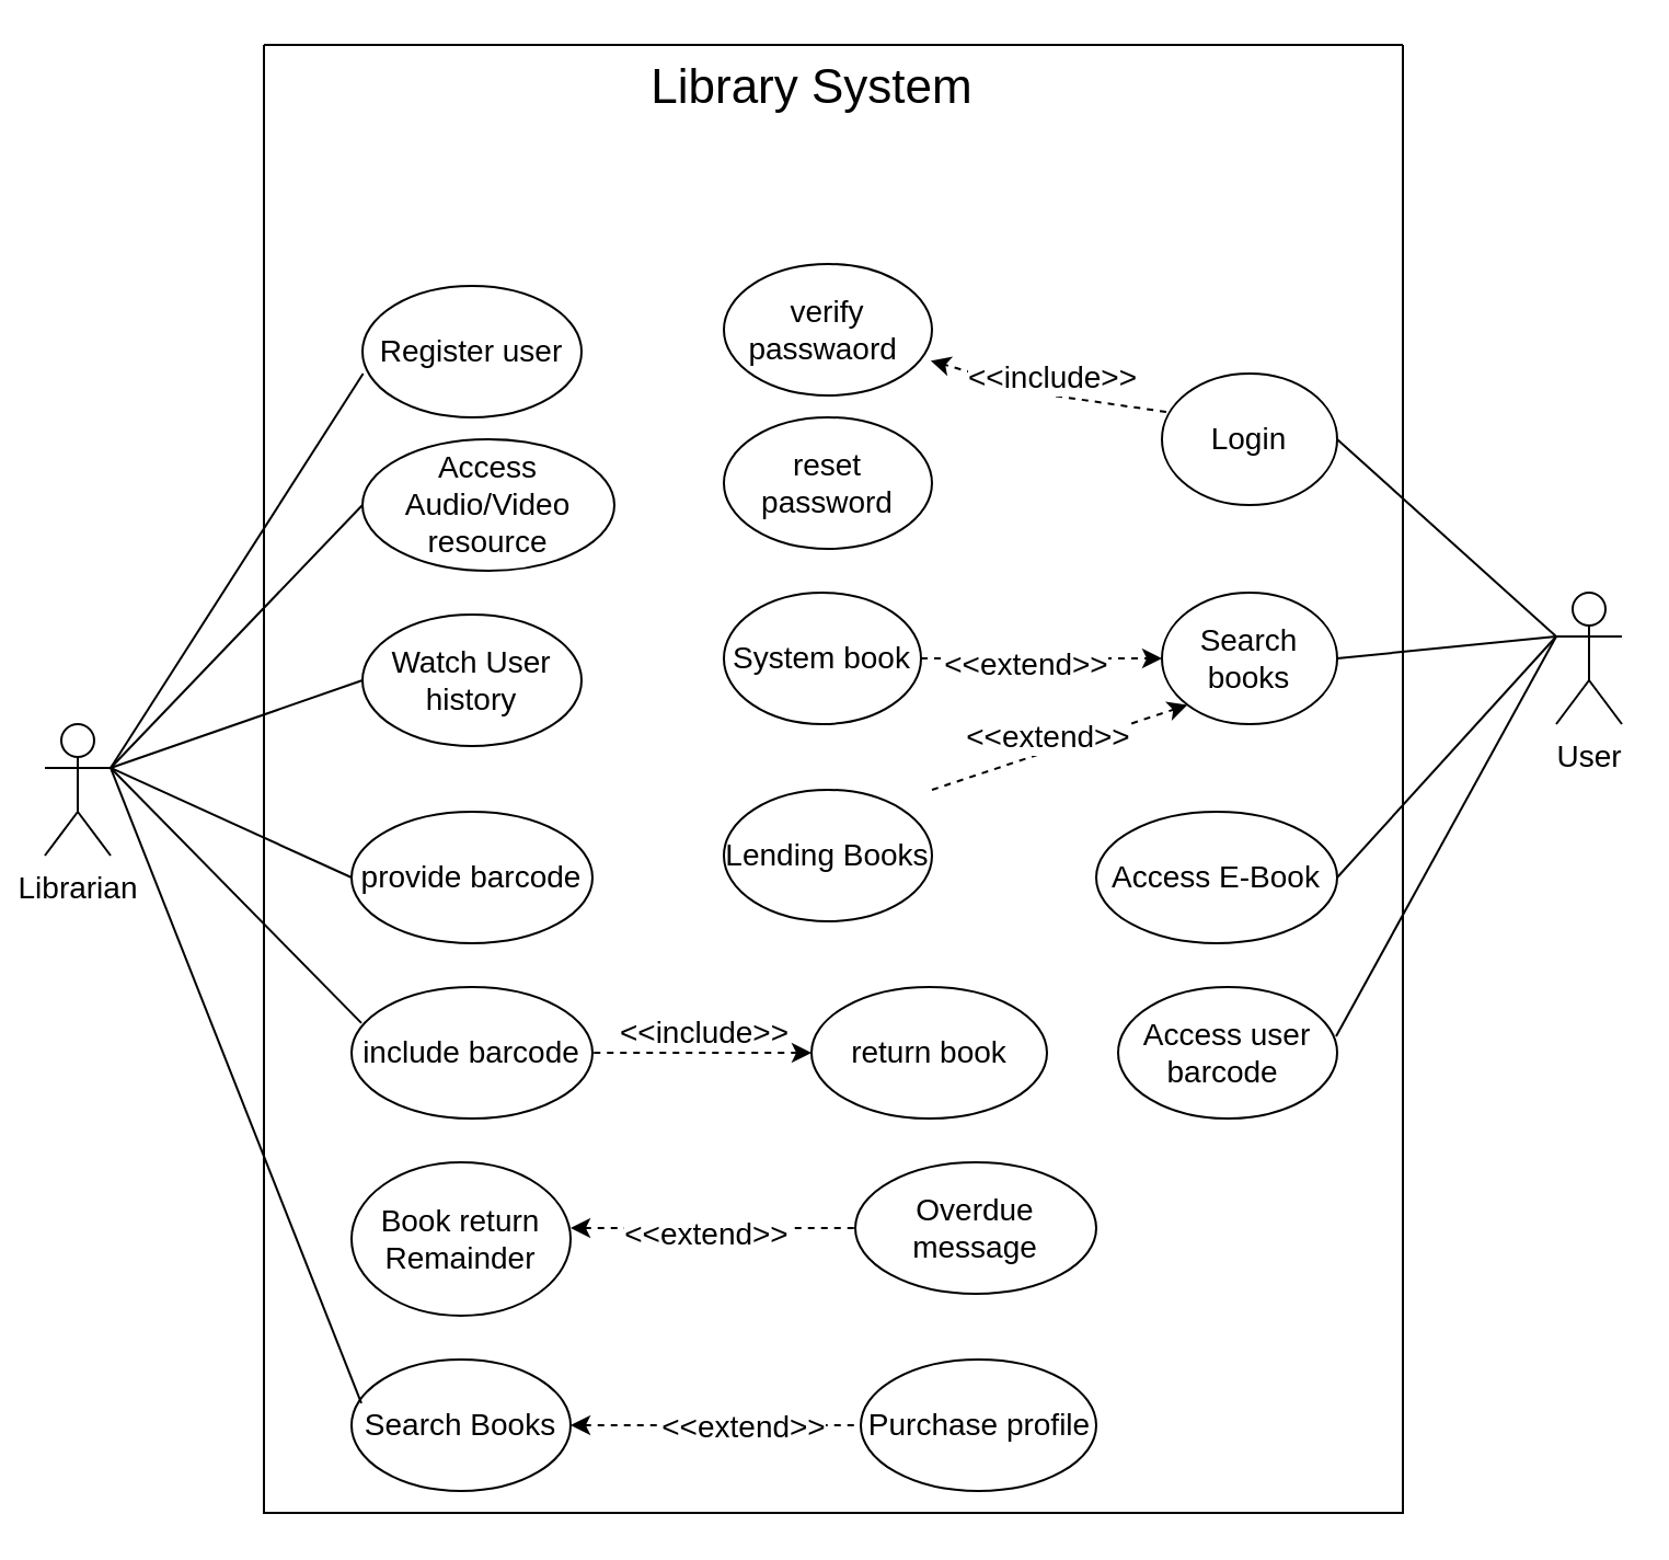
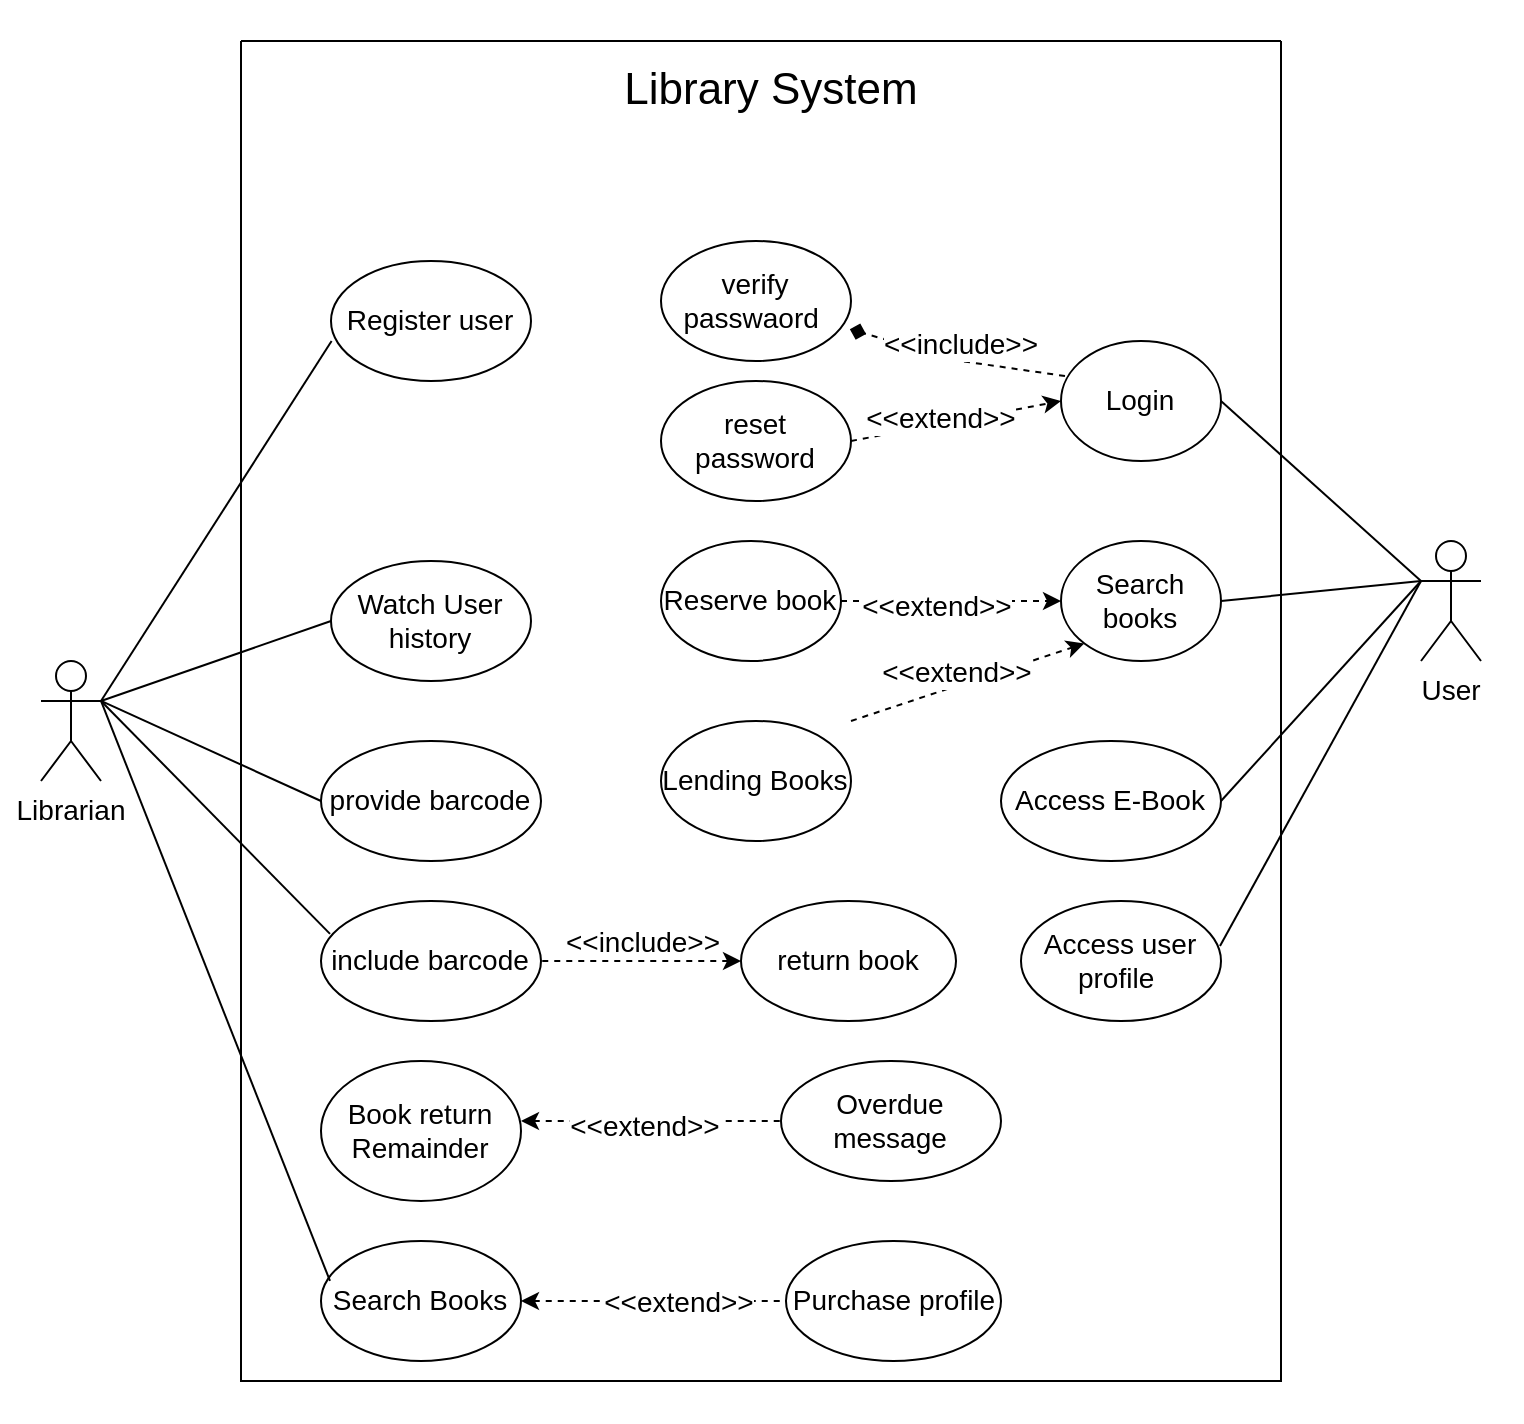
  <mxCell id="0" />
  <mxCell id="1" parent="0" />
  <mxCell id="2" value="" style="swimlane;startSize=0;" vertex="1" parent="1"><mxGeometry x="120" y="20" width="520" height="670" as="geometry"><mxRectangle x="290" y="30" width="50" height="40" as="alternateBounds" /></mxGeometry></mxCell>
  <mxCell id="3" value="Login" style="ellipse;whiteSpace=wrap;html=1;fontSize=14;" vertex="1" parent="2"><mxGeometry x="410" y="150" width="80" height="60" as="geometry" /></mxCell>
  <mxCell id="4" value="verify passwaord&amp;nbsp;" style="ellipse;whiteSpace=wrap;html=1;fontSize=14;" vertex="1" parent="2"><mxGeometry x="210" y="100" width="95" height="60" as="geometry" /></mxCell>
  <mxCell id="5" value="reset password" style="ellipse;whiteSpace=wrap;html=1;fontSize=14;" vertex="1" parent="2"><mxGeometry x="210" y="170" width="95" height="60" as="geometry" /></mxCell>
- <mxCell id="6" value="" style="endArrow=classic;html=1;rounded=0;strokeColor=default;entryX=0.994;entryY=0.736;entryDx=0;entryDy=0;entryPerimeter=0;exitX=0.025;exitY=0.292;exitDx=0;exitDy=0;exitPerimeter=0;dashed=1;fontSize=14;" edge="1" parent="2" source="3" target="4"><mxGeometry width="50" height="50" relative="1" as="geometry"><mxPoint x="230" y="270" as="sourcePoint" /><mxPoint x="280" y="220" as="targetPoint" /><Array as="points"><mxPoint x="360" y="160" /></Array></mxGeometry></mxCell>
+ <mxCell id="6" value="" style="endArrow=diamond;html=1;rounded=0;strokeColor=default;entryX=0.994;entryY=0.736;entryDx=0;entryDy=0;entryPerimeter=0;exitX=0.025;exitY=0.292;exitDx=0;exitDy=0;exitPerimeter=0;dashed=1;fontSize=14;" edge="1" parent="2" source="3" target="4"><mxGeometry width="50" height="50" relative="1" as="geometry"><mxPoint x="230" y="270" as="sourcePoint" /><mxPoint x="280" y="220" as="targetPoint" /><Array as="points"><mxPoint x="360" y="160" /></Array></mxGeometry></mxCell>
  <mxCell id="7" value="&amp;lt;&amp;lt;include&amp;gt;&amp;gt;" style="edgeLabel;html=1;align=center;verticalAlign=middle;resizable=0;points=[];fontSize=14;" vertex="1" connectable="0" parent="6"><mxGeometry x="0.353" y="-2" relative="1" as="geometry"><mxPoint x="21" as="offset" /></mxGeometry></mxCell>
- <mxCell id="10" value="Access Audio/Video resource" style="ellipse;whiteSpace=wrap;html=1;fontSize=14;" vertex="1" parent="2"><mxGeometry x="45" y="180" width="115" height="60" as="geometry" /></mxCell>
+ <mxCell id="8" value="" style="endArrow=classic;html=1;rounded=0;strokeColor=default;entryX=0;entryY=0.5;entryDx=0;entryDy=0;exitX=1;exitY=0.5;exitDx=0;exitDy=0;dashed=1;fontSize=14;" edge="1" parent="2" source="5" target="3"><mxGeometry width="50" height="50" relative="1" as="geometry"><mxPoint x="422" y="177.52" as="sourcePoint" /><mxPoint x="314.52" y="154.16" as="targetPoint" /></mxGeometry></mxCell>
+ <mxCell id="9" value="&amp;lt;&amp;lt;extend&amp;gt;&amp;gt;" style="edgeLabel;html=1;align=center;verticalAlign=middle;resizable=0;points=[];fontSize=14;" vertex="1" connectable="0" parent="8"><mxGeometry x="0.353" y="-2" relative="1" as="geometry"><mxPoint x="-27" as="offset" /></mxGeometry></mxCell>
  <mxCell id="11" value="Search books" style="ellipse;whiteSpace=wrap;html=1;fontSize=14;" vertex="1" parent="2"><mxGeometry x="410" y="250" width="80" height="60" as="geometry" /></mxCell>
- <mxCell id="12" value="System book" style="ellipse;whiteSpace=wrap;html=1;fontSize=14;" vertex="1" parent="2"><mxGeometry x="210" y="250" width="90" height="60" as="geometry" /></mxCell>
+ <mxCell id="12" value="Reserve book" style="ellipse;whiteSpace=wrap;html=1;fontSize=14;" vertex="1" parent="2"><mxGeometry x="210" y="250" width="90" height="60" as="geometry" /></mxCell>
  <mxCell id="13" value="Access E-Book" style="ellipse;whiteSpace=wrap;html=1;fontSize=14;" vertex="1" parent="2"><mxGeometry x="380" y="350" width="110" height="60" as="geometry" /></mxCell>
  <mxCell id="14" value="Lending Books" style="ellipse;whiteSpace=wrap;html=1;fontSize=14;" vertex="1" parent="2"><mxGeometry x="210" y="340" width="95" height="60" as="geometry" /></mxCell>
- <mxCell id="15" value="&lt;font style=&quot;font-size: 22px&quot;&gt;Library System&lt;/font&gt;" style="text;html=1;align=center;verticalAlign=middle;resizable=0;points=[];autosize=1;strokeColor=none;fillColor=none;" vertex="1" parent="2"><mxGeometry x="170" y="10" width="160" height="20" as="geometry" /></mxCell>
+ <mxCell id="15" value="&lt;font style=&quot;font-size: 22px&quot;&gt;Library System&lt;/font&gt;" style="text;html=1;align=center;verticalAlign=middle;resizable=0;points=[];autosize=1;strokeColor=none;fillColor=none;" vertex="1" parent="2"><mxGeometry x="185" y="15" width="160" height="20" as="geometry" /></mxCell>
  <mxCell id="16" value="" style="endArrow=classic;html=1;rounded=0;strokeColor=default;entryX=0;entryY=0.5;entryDx=0;entryDy=0;exitX=1;exitY=0.5;exitDx=0;exitDy=0;dashed=1;fontSize=14;" edge="1" parent="2" target="11"><mxGeometry width="50" height="50" relative="1" as="geometry"><mxPoint x="300.0" y="280" as="sourcePoint" /><mxPoint x="405" y="260" as="targetPoint" /></mxGeometry></mxCell>
  <mxCell id="17" value="&amp;lt;&amp;lt;extend&amp;gt;&amp;gt;" style="edgeLabel;html=1;align=center;verticalAlign=middle;resizable=0;points=[];fontSize=14;" vertex="1" connectable="0" parent="16"><mxGeometry x="0.353" y="-2" relative="1" as="geometry"><mxPoint x="-27" as="offset" /></mxGeometry></mxCell>
  <mxCell id="18" value="" style="endArrow=classic;html=1;rounded=0;strokeColor=default;entryX=0;entryY=1;entryDx=0;entryDy=0;exitX=1;exitY=0.5;exitDx=0;exitDy=0;dashed=1;fontSize=14;" edge="1" parent="2" target="11"><mxGeometry width="50" height="50" relative="1" as="geometry"><mxPoint x="305.0" y="340" as="sourcePoint" /><mxPoint x="415" y="340" as="targetPoint" /></mxGeometry></mxCell>
  <mxCell id="19" value="&amp;lt;&amp;lt;extend&amp;gt;&amp;gt;" style="edgeLabel;html=1;align=center;verticalAlign=middle;resizable=0;points=[];fontSize=14;" vertex="1" connectable="0" parent="18"><mxGeometry x="0.353" y="-2" relative="1" as="geometry"><mxPoint x="-27" as="offset" /></mxGeometry></mxCell>
- <mxCell id="20" value="Access user barcode&amp;nbsp;" style="ellipse;whiteSpace=wrap;html=1;fontSize=14;" vertex="1" parent="2"><mxGeometry x="390" y="430" width="100" height="60" as="geometry" /></mxCell>
+ <mxCell id="20" value="Access user profile&amp;nbsp;" style="ellipse;whiteSpace=wrap;html=1;fontSize=14;" vertex="1" parent="2"><mxGeometry x="390" y="430" width="100" height="60" as="geometry" /></mxCell>
  <mxCell id="21" value="Watch User history" style="ellipse;whiteSpace=wrap;html=1;fontSize=14;" vertex="1" parent="2"><mxGeometry x="45" y="260" width="100" height="60" as="geometry" /></mxCell>
  <mxCell id="22" value="provide barcode" style="ellipse;whiteSpace=wrap;html=1;fontSize=14;" vertex="1" parent="2"><mxGeometry x="40" y="350" width="110" height="60" as="geometry" /></mxCell>
  <mxCell id="23" value="include barcode" style="ellipse;whiteSpace=wrap;html=1;fontSize=14;" vertex="1" parent="2"><mxGeometry x="40" y="430" width="110" height="60" as="geometry" /></mxCell>
  <mxCell id="24" value="Book return Remainder" style="ellipse;whiteSpace=wrap;html=1;fontSize=14;" vertex="1" parent="2"><mxGeometry x="40" y="510" width="100" height="70" as="geometry" /></mxCell>
  <mxCell id="25" value="Search Books" style="ellipse;whiteSpace=wrap;html=1;fontSize=14;" vertex="1" parent="2"><mxGeometry x="40" y="600" width="100" height="60" as="geometry" /></mxCell>
  <mxCell id="26" value="Overdue message" style="ellipse;whiteSpace=wrap;html=1;fontSize=14;" vertex="1" parent="2"><mxGeometry x="270" y="510" width="110" height="60" as="geometry" /></mxCell>
  <mxCell id="27" value="" style="endArrow=none;html=1;rounded=0;strokeColor=default;entryX=0;entryY=0.5;entryDx=0;entryDy=0;exitX=1;exitY=0.5;exitDx=0;exitDy=0;dashed=1;startArrow=classic;startFill=1;endFill=0;fontSize=14;" edge="1" parent="2" target="26"><mxGeometry width="50" height="50" relative="1" as="geometry"><mxPoint x="140.0" y="540" as="sourcePoint" /><mxPoint x="256.716" y="501.213" as="targetPoint" /></mxGeometry></mxCell>
  <mxCell id="28" value="&amp;lt;&amp;lt;extend&amp;gt;&amp;gt;" style="edgeLabel;html=1;align=center;verticalAlign=middle;resizable=0;points=[];fontSize=14;" vertex="1" connectable="0" parent="27"><mxGeometry x="0.353" y="-2" relative="1" as="geometry"><mxPoint x="-27" as="offset" /></mxGeometry></mxCell>
  <mxCell id="29" value="Purchase profile" style="ellipse;whiteSpace=wrap;html=1;fontSize=14;" vertex="1" parent="2"><mxGeometry x="272.5" y="600" width="107.5" height="60" as="geometry" /></mxCell>
  <mxCell id="30" value="Register user" style="ellipse;whiteSpace=wrap;html=1;fontSize=14;" vertex="1" parent="2"><mxGeometry x="45" y="110" width="100" height="60" as="geometry" /></mxCell>
  <mxCell id="31" value="return book" style="ellipse;whiteSpace=wrap;html=1;fontSize=14;" vertex="1" parent="2"><mxGeometry x="250" y="430" width="107.5" height="60" as="geometry" /></mxCell>
  <mxCell id="32" value="" style="endArrow=none;html=1;rounded=0;strokeColor=default;entryX=1;entryY=0.5;entryDx=0;entryDy=0;exitX=0;exitY=0.5;exitDx=0;exitDy=0;dashed=1;startArrow=classic;startFill=1;endFill=0;fontSize=14;" edge="1" parent="2" source="31" target="23"><mxGeometry width="50" height="50" relative="1" as="geometry"><mxPoint x="140" y="428.75" as="sourcePoint" /><mxPoint x="232.5" y="428.75" as="targetPoint" /></mxGeometry></mxCell>
  <mxCell id="33" value="&amp;lt;&amp;lt;include&amp;gt;&amp;gt;" style="edgeLabel;html=1;align=center;verticalAlign=middle;resizable=0;points=[];fontSize=14;" vertex="1" connectable="0" parent="32"><mxGeometry x="0.353" y="-2" relative="1" as="geometry"><mxPoint x="18" y="-8" as="offset" /></mxGeometry></mxCell>
  <mxCell id="34" value="" style="endArrow=none;html=1;rounded=0;strokeColor=default;entryX=0;entryY=0.5;entryDx=0;entryDy=0;exitX=1;exitY=0.5;exitDx=0;exitDy=0;dashed=1;startArrow=classic;startFill=1;endFill=0;fontSize=14;" edge="1" parent="2" source="25" target="29"><mxGeometry width="50" height="50" relative="1" as="geometry"><mxPoint x="260.0" y="470" as="sourcePoint" /><mxPoint x="160" y="470" as="targetPoint" /></mxGeometry></mxCell>
  <mxCell id="35" value="&amp;lt;&amp;lt;extend&amp;gt;&amp;gt;" style="edgeLabel;html=1;align=center;verticalAlign=middle;resizable=0;points=[];fontSize=14;" vertex="1" connectable="0" parent="34"><mxGeometry x="0.353" y="-2" relative="1" as="geometry"><mxPoint x="-12" y="-2" as="offset" /></mxGeometry></mxCell>
  <mxCell id="36" value="User" style="shape=umlActor;verticalLabelPosition=bottom;verticalAlign=top;html=1;outlineConnect=0;fontSize=14;" vertex="1" parent="1"><mxGeometry x="710" y="270" width="30" height="60" as="geometry" /></mxCell>
  <mxCell id="37" value="Librarian" style="shape=umlActor;verticalLabelPosition=bottom;verticalAlign=top;html=1;outlineConnect=0;fontSize=14;" vertex="1" parent="1"><mxGeometry x="20" y="330" width="30" height="60" as="geometry" /></mxCell>
- <mxCell id="38" value="" style="endArrow=none;html=1;rounded=0;fontSize=14;strokeColor=default;exitX=0;exitY=0.5;exitDx=0;exitDy=0;entryX=1;entryY=0.333;entryDx=0;entryDy=0;entryPerimeter=0;" edge="1" parent="1" source="10" target="37"><mxGeometry width="50" height="50" relative="1" as="geometry"><mxPoint x="330" y="350" as="sourcePoint" /><mxPoint x="40" y="300" as="targetPoint" /></mxGeometry></mxCell>
  <mxCell id="39" value="" style="endArrow=none;html=1;rounded=0;fontSize=14;strokeColor=default;exitX=0;exitY=0.5;exitDx=0;exitDy=0;" edge="1" parent="1" source="21"><mxGeometry width="50" height="50" relative="1" as="geometry"><mxPoint x="170" y="180" as="sourcePoint" /><mxPoint x="50" y="350" as="targetPoint" /></mxGeometry></mxCell>
  <mxCell id="40" value="" style="endArrow=none;html=1;rounded=0;fontSize=14;strokeColor=default;exitX=1;exitY=0.333;exitDx=0;exitDy=0;entryX=0;entryY=0.5;entryDx=0;entryDy=0;exitPerimeter=0;" edge="1" parent="1" source="37" target="22"><mxGeometry width="50" height="50" relative="1" as="geometry"><mxPoint x="180" y="190" as="sourcePoint" /><mxPoint x="70" y="370" as="targetPoint" /></mxGeometry></mxCell>
  <mxCell id="41" value="" style="endArrow=none;html=1;rounded=0;fontSize=14;strokeColor=default;exitX=1;exitY=0.333;exitDx=0;exitDy=0;entryX=0.041;entryY=0.274;entryDx=0;entryDy=0;entryPerimeter=0;exitPerimeter=0;" edge="1" parent="1" source="37" target="23"><mxGeometry width="50" height="50" relative="1" as="geometry"><mxPoint x="190" y="200" as="sourcePoint" /><mxPoint x="80" y="380" as="targetPoint" /></mxGeometry></mxCell>
  <mxCell id="42" value="" style="endArrow=none;html=1;rounded=0;fontSize=14;strokeColor=default;entryX=0.045;entryY=0.333;entryDx=0;entryDy=0;entryPerimeter=0;exitX=1;exitY=0.333;exitDx=0;exitDy=0;exitPerimeter=0;" edge="1" parent="1" source="37" target="25"><mxGeometry width="50" height="50" relative="1" as="geometry"><mxPoint x="50" y="360" as="sourcePoint" /><mxPoint x="100" y="400" as="targetPoint" /></mxGeometry></mxCell>
  <mxCell id="43" value="" style="endArrow=none;html=1;rounded=0;fontSize=14;strokeColor=default;entryX=1;entryY=0.5;entryDx=0;entryDy=0;exitX=0;exitY=0.333;exitDx=0;exitDy=0;exitPerimeter=0;" edge="1" parent="1" source="36" target="11"><mxGeometry width="50" height="50" relative="1" as="geometry"><mxPoint x="220" y="230" as="sourcePoint" /><mxPoint x="110" y="410" as="targetPoint" /></mxGeometry></mxCell>
  <mxCell id="44" value="" style="endArrow=none;html=1;rounded=0;fontSize=14;strokeColor=default;exitX=0;exitY=0.333;exitDx=0;exitDy=0;entryX=1;entryY=0.5;entryDx=0;entryDy=0;exitPerimeter=0;" edge="1" parent="1" source="36" target="13"><mxGeometry width="50" height="50" relative="1" as="geometry"><mxPoint x="230" y="240" as="sourcePoint" /><mxPoint x="120" y="420" as="targetPoint" /></mxGeometry></mxCell>
  <mxCell id="45" value="" style="endArrow=none;html=1;rounded=0;fontSize=14;strokeColor=default;exitX=0;exitY=0.333;exitDx=0;exitDy=0;entryX=0.995;entryY=0.375;entryDx=0;entryDy=0;entryPerimeter=0;exitPerimeter=0;" edge="1" parent="1" source="36" target="20"><mxGeometry width="50" height="50" relative="1" as="geometry"><mxPoint x="240" y="250" as="sourcePoint" /><mxPoint x="130" y="430" as="targetPoint" /></mxGeometry></mxCell>
  <mxCell id="46" value="" style="endArrow=none;html=1;rounded=0;fontSize=14;strokeColor=default;exitX=0;exitY=0.333;exitDx=0;exitDy=0;entryX=1;entryY=0.5;entryDx=0;entryDy=0;exitPerimeter=0;" edge="1" parent="1" source="36" target="3"><mxGeometry width="50" height="50" relative="1" as="geometry"><mxPoint x="250" y="260" as="sourcePoint" /><mxPoint x="140" y="440" as="targetPoint" /></mxGeometry></mxCell>
  <mxCell id="47" value="" style="endArrow=none;html=1;rounded=0;fontSize=14;strokeColor=default;exitX=0.003;exitY=0.667;exitDx=0;exitDy=0;exitPerimeter=0;" edge="1" parent="1" source="30"><mxGeometry width="50" height="50" relative="1" as="geometry"><mxPoint x="175" y="240" as="sourcePoint" /><mxPoint x="50" y="350" as="targetPoint" /></mxGeometry></mxCell>
